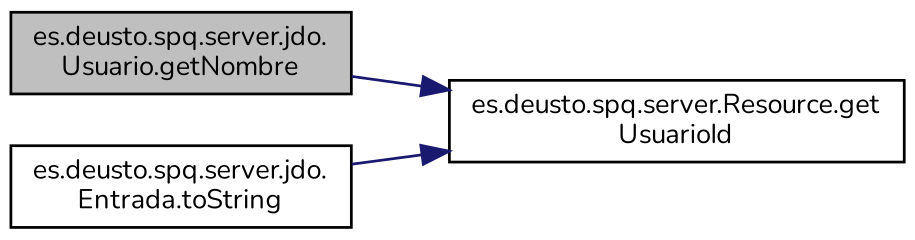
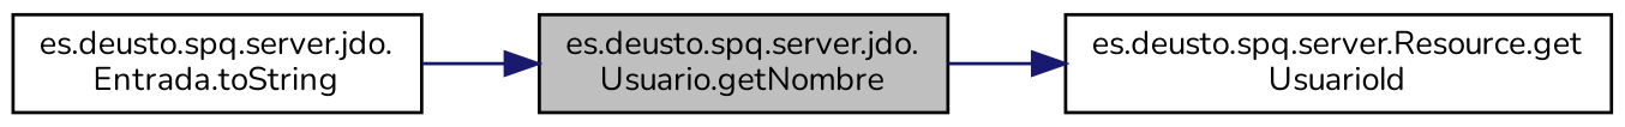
  digraph {
    fontname=Nunito
    rankdir=RL
    node [color=black fillcolor=white fontname=Nunito fontsize=10 shape=record style=filled]
    edge [color=midnightblue dir=back fontname=Nunito fontsize=10 labelfontname=Helvetica labelfontsize=10 style=solid]
    n1 [fillcolor=grey75 fontcolor=black height=0.2 label="es.deusto.spq.server.jdo.\lUsuario.getNombre" width=0.4]
    n2 [height=0.2 label="es.deusto.spq.server.jdo.\lEntrada.toString" width=0.4]
    n3 [height=0.2 label="es.deusto.spq.server.Resource.get\lUsuarioId" width=0.4]
-   n3 -> n2
+   n1 -> n2
    n3 -> n1
  }
